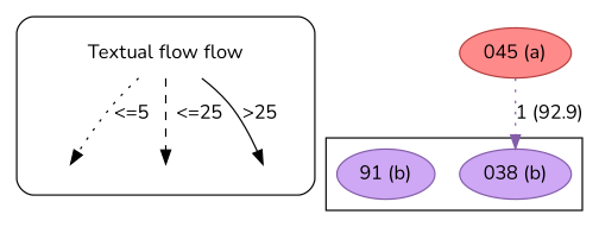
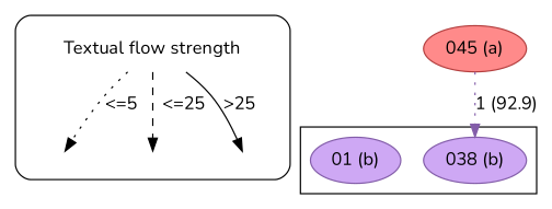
  strict digraph {
    fontname=Nunito
    node [fontname=Nunito style=invis]
    edge [fontname=Nunito style=dotted]
-   n1 [label="Textual flow flow" shape=plaintext style=""]
+   n1 [label="Textual flow strength" shape=plaintext style=""]
    leg_e1 [fixedsize=True height=0.2]
    leg_e2 [fixedsize=True height=0.2]
    leg_e3 [fixedsize=True height=0.2]
    n5 [color="#835da9" fillcolor="#CEA8F4" label="038 (b)" style=filled]
-   n6 [color="#835da9" fillcolor="#CEA8F4" label="91 (b)" style=filled]
+   n6 [color="#835da9" fillcolor="#CEA8F4" label="01 (b)" style=filled]
    n7 [color="#b43f3f" fillcolor="#FF8A8A" label="045 (a)" style=filled]
    subgraph cluster_1 {
      style=rounded
      n1
      leg_e1
      leg_e2
      leg_e3
    }
    subgraph cluster_2 {
      n5
      n6
    }
    n1 -> leg_e1 [label="<=5  "]
    n1 -> leg_e2 [label="  <=25" style=dashed]
    n1 -> leg_e3 [label=">25" style=solid]
    n7 -> n5 [color="#835da9" label="1 (92.9)"]
  }
